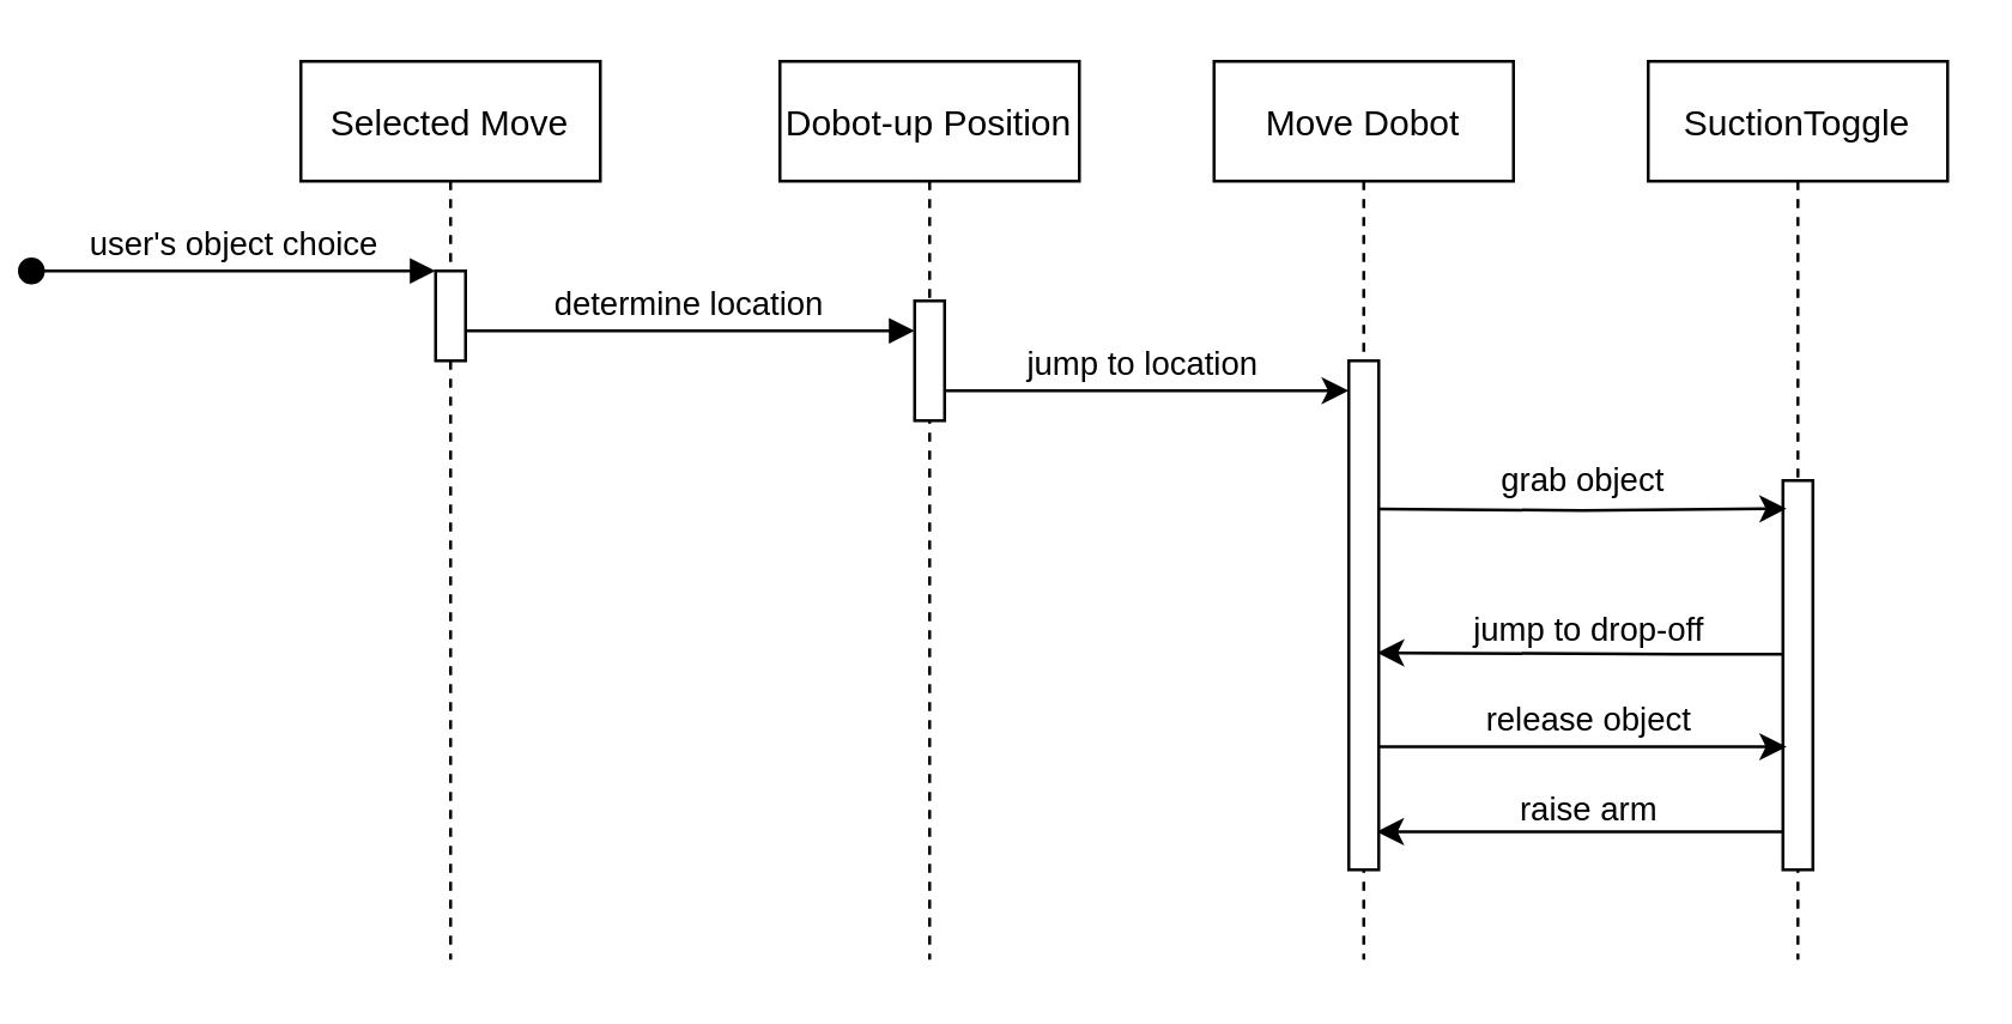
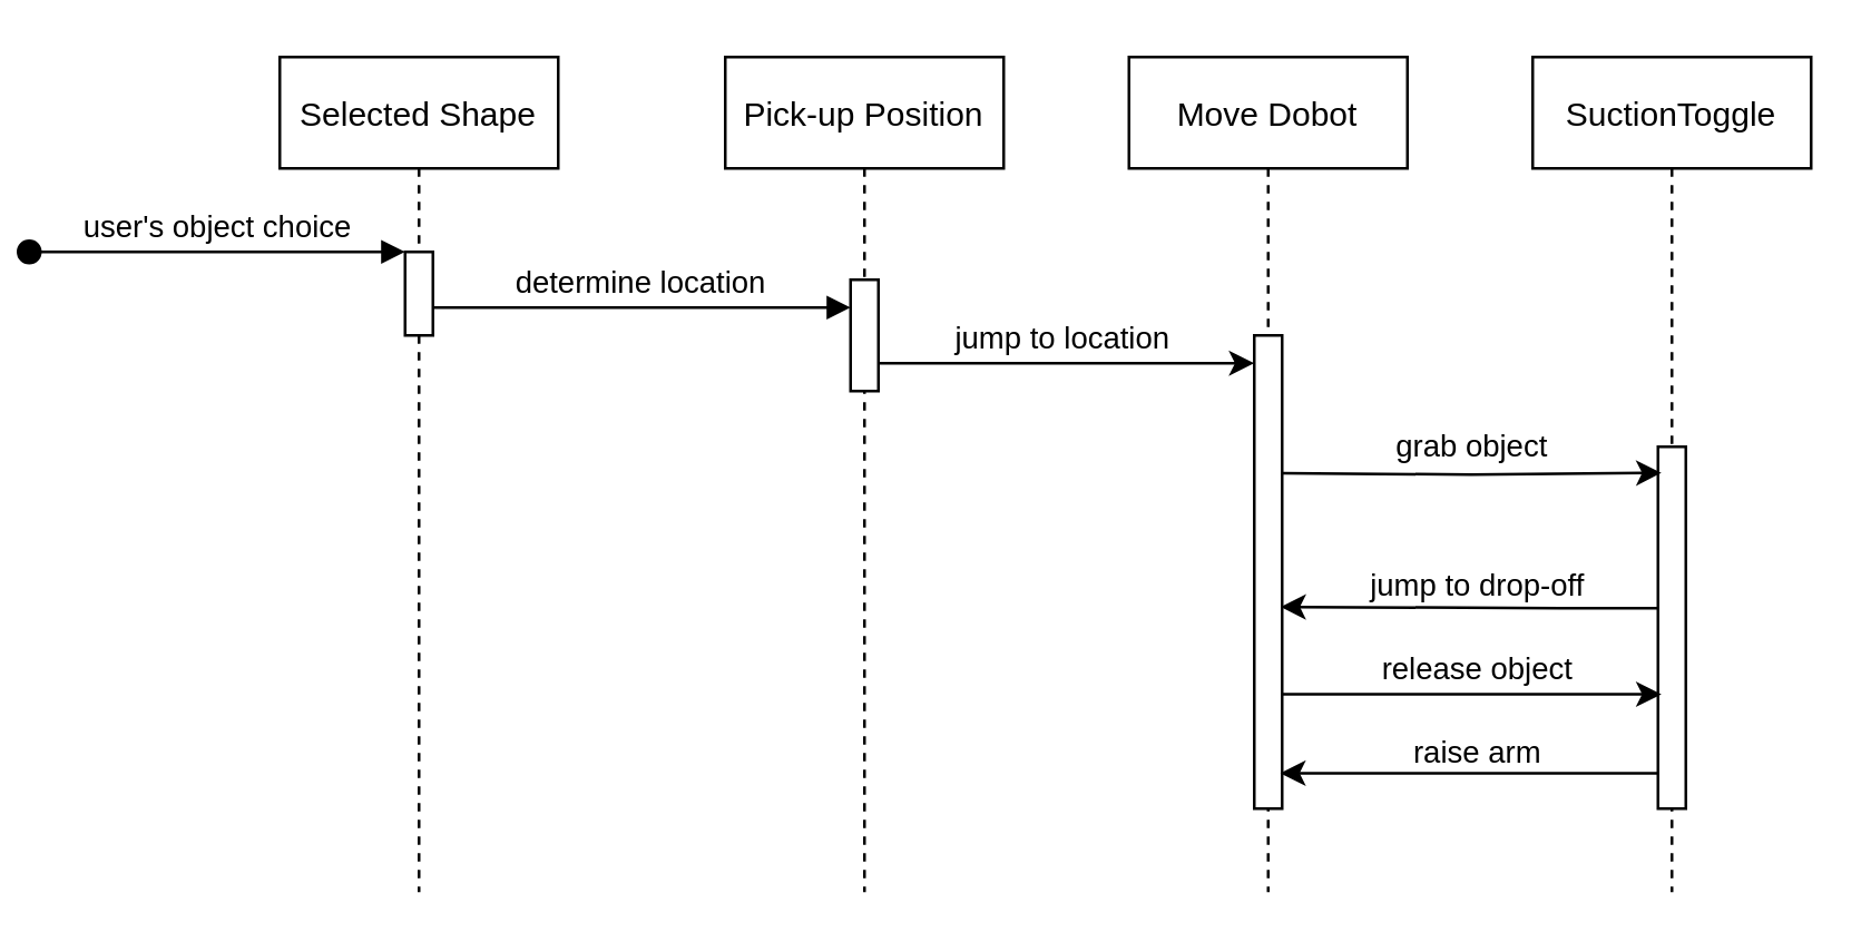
  <mxCell id="0" />
  <mxCell id="1" parent="0" />
- <mxCell id="2" value="Selected Move" style="shape=umlLifeline;perimeter=lifelinePerimeter;container=1;collapsible=0;recursiveResize=0;rounded=0;shadow=0;strokeWidth=1;" parent="1" vertex="1"><mxGeometry x="20" y="20" width="100" height="300" as="geometry" /></mxCell>
+ <mxCell id="2" value="Selected Shape" style="shape=umlLifeline;perimeter=lifelinePerimeter;container=1;collapsible=0;recursiveResize=0;rounded=0;shadow=0;strokeWidth=1;" parent="1" vertex="1"><mxGeometry x="20" y="20" width="100" height="300" as="geometry" /></mxCell>
  <mxCell id="3" value="" style="points=[];perimeter=orthogonalPerimeter;rounded=0;shadow=0;strokeWidth=1;" parent="2" vertex="1"><mxGeometry x="45" y="70" width="10" height="30" as="geometry" /></mxCell>
  <mxCell id="4" value="user's object choice" style="verticalAlign=bottom;startArrow=oval;endArrow=block;startSize=8;shadow=0;strokeWidth=1;" parent="2" target="3" edge="1"><mxGeometry relative="1" as="geometry"><mxPoint x="-90" y="70" as="sourcePoint" /></mxGeometry></mxCell>
- <mxCell id="5" value="Dobot-up Position" style="shape=umlLifeline;perimeter=lifelinePerimeter;container=1;collapsible=0;recursiveResize=0;rounded=0;shadow=0;strokeWidth=1;" parent="1" vertex="1"><mxGeometry x="180" y="20" width="100" height="300" as="geometry" /></mxCell>
+ <mxCell id="5" value="Pick-up Position" style="shape=umlLifeline;perimeter=lifelinePerimeter;container=1;collapsible=0;recursiveResize=0;rounded=0;shadow=0;strokeWidth=1;" parent="1" vertex="1"><mxGeometry x="180" y="20" width="100" height="300" as="geometry" /></mxCell>
  <mxCell id="6" value="" style="points=[];perimeter=orthogonalPerimeter;rounded=0;shadow=0;strokeWidth=1;" parent="5" vertex="1"><mxGeometry x="45" y="80" width="10" height="40" as="geometry" /></mxCell>
  <mxCell id="7" value="determine location" style="verticalAlign=bottom;endArrow=block;shadow=0;strokeWidth=1;" parent="1" source="3" target="6" edge="1"><mxGeometry relative="1" as="geometry"><mxPoint x="175" y="100" as="sourcePoint" /><mxPoint x="220" y="110" as="targetPoint" /><Array as="points"><mxPoint x="150" y="110" /></Array></mxGeometry></mxCell>
  <mxCell id="8" value="Move Dobot" style="shape=umlLifeline;perimeter=lifelinePerimeter;container=1;collapsible=0;recursiveResize=0;rounded=0;shadow=0;strokeWidth=1;" parent="1" vertex="1"><mxGeometry x="325" y="20" width="100" height="300" as="geometry" /></mxCell>
  <mxCell id="9" value="" style="points=[];perimeter=orthogonalPerimeter;rounded=0;shadow=0;strokeWidth=1;" parent="8" vertex="1"><mxGeometry x="45" y="100" width="10" height="170" as="geometry" /></mxCell>
  <mxCell id="10" value="SuctionToggle" style="shape=umlLifeline;perimeter=lifelinePerimeter;container=1;collapsible=0;recursiveResize=0;rounded=0;shadow=0;strokeWidth=1;" parent="1" vertex="1"><mxGeometry x="470" y="20" width="100" height="300" as="geometry" /></mxCell>
  <mxCell id="11" value="" style="points=[];perimeter=orthogonalPerimeter;rounded=0;shadow=0;strokeWidth=1;" parent="10" vertex="1"><mxGeometry x="45" y="140" width="10" height="130" as="geometry" /></mxCell>
  <mxCell id="12" style="edgeStyle=orthogonalEdgeStyle;rounded=0;orthogonalLoop=1;jettySize=auto;html=1;" parent="1" source="6" edge="1"><mxGeometry relative="1" as="geometry"><mxPoint x="370" y="130" as="targetPoint" /><Array as="points"><mxPoint x="370" y="130" /></Array></mxGeometry></mxCell>
  <mxCell id="13" value="jump to location" style="edgeLabel;html=1;align=center;verticalAlign=middle;resizable=0;points=[];" parent="12" vertex="1" connectable="0"><mxGeometry x="-0.253" y="1" relative="1" as="geometry"><mxPoint x="15" y="-9" as="offset" /></mxGeometry></mxCell>
  <mxCell id="14" value="" style="edgeStyle=orthogonalEdgeStyle;rounded=0;orthogonalLoop=1;jettySize=auto;html=1;entryX=0.122;entryY=0.072;entryDx=0;entryDy=0;entryPerimeter=0;" parent="1" target="11" edge="1"><mxGeometry relative="1" as="geometry"><mxPoint x="510" y="170" as="targetPoint" /><Array as="points" /><mxPoint x="380" y="169.5" as="sourcePoint" /></mxGeometry></mxCell>
  <mxCell id="15" value="grab object" style="edgeLabel;html=1;align=center;verticalAlign=middle;resizable=0;points=[];" parent="14" vertex="1" connectable="0"><mxGeometry x="-0.169" y="-1" relative="1" as="geometry"><mxPoint x="11" y="-11" as="offset" /></mxGeometry></mxCell>
  <mxCell id="16" value="jump to drop-off" style="edgeStyle=orthogonalEdgeStyle;rounded=0;orthogonalLoop=1;jettySize=auto;html=1;entryX=0.944;entryY=0.747;entryDx=0;entryDy=0;entryPerimeter=0;" parent="1" edge="1"><mxGeometry x="-0.041" y="-8" relative="1" as="geometry"><mxPoint x="515" y="218" as="sourcePoint" /><mxPoint x="379.44" y="217.52" as="targetPoint" /><Array as="points"><mxPoint x="480" y="218" /><mxPoint x="480" y="218" /></Array><mxPoint as="offset" /></mxGeometry></mxCell>
  <mxCell id="17" value="release object" style="edgeStyle=none;html=1;entryX=0.122;entryY=0.684;entryDx=0;entryDy=0;entryPerimeter=0;" parent="1" source="9" target="11" edge="1"><mxGeometry x="0.028" y="9" relative="1" as="geometry"><mxPoint as="offset" /></mxGeometry></mxCell>
  <mxCell id="18" value="raise arm" style="edgeStyle=none;html=1;entryX=0.933;entryY=0.925;entryDx=0;entryDy=0;entryPerimeter=0;" parent="1" source="11" target="9" edge="1"><mxGeometry x="-0.042" y="-7" relative="1" as="geometry"><mxPoint as="offset" /></mxGeometry></mxCell>
